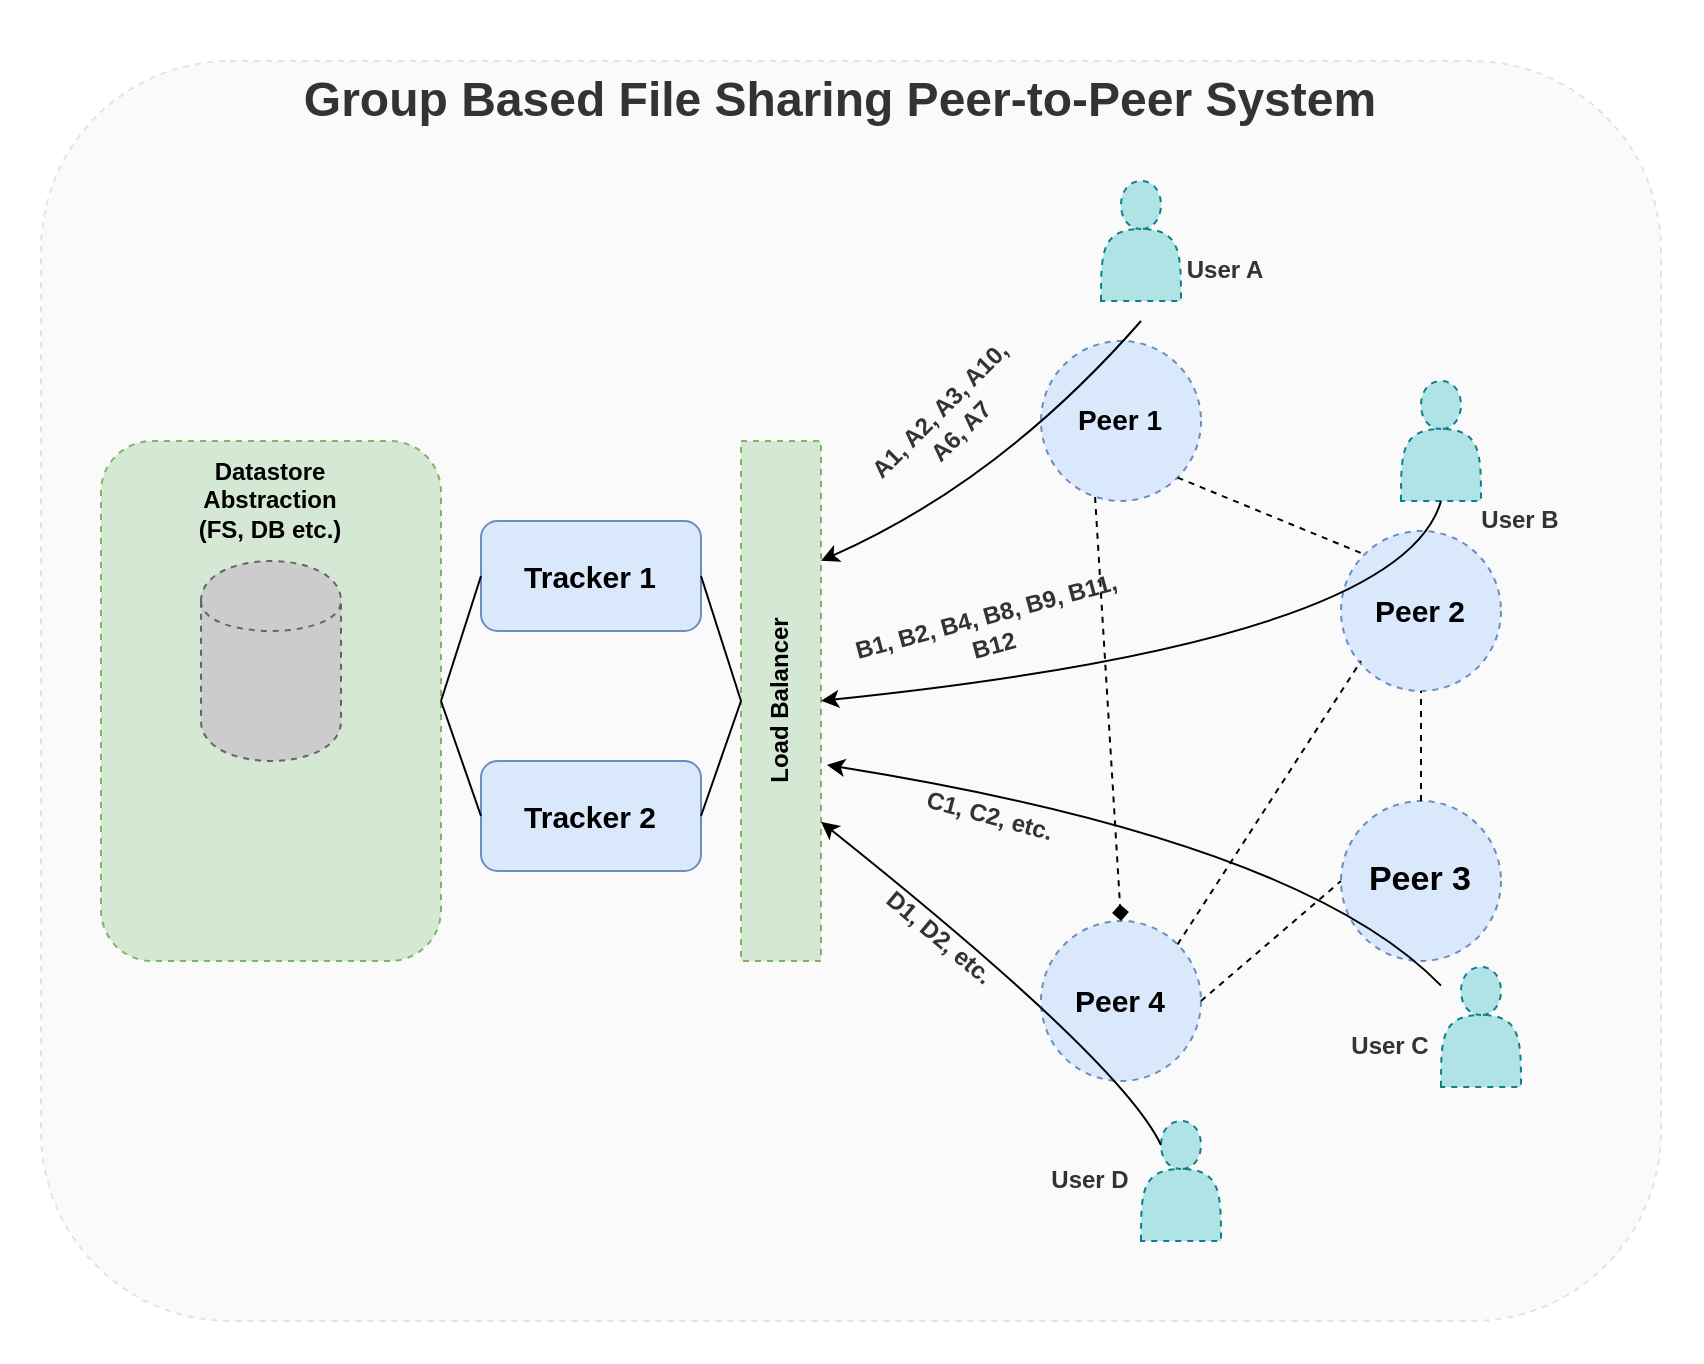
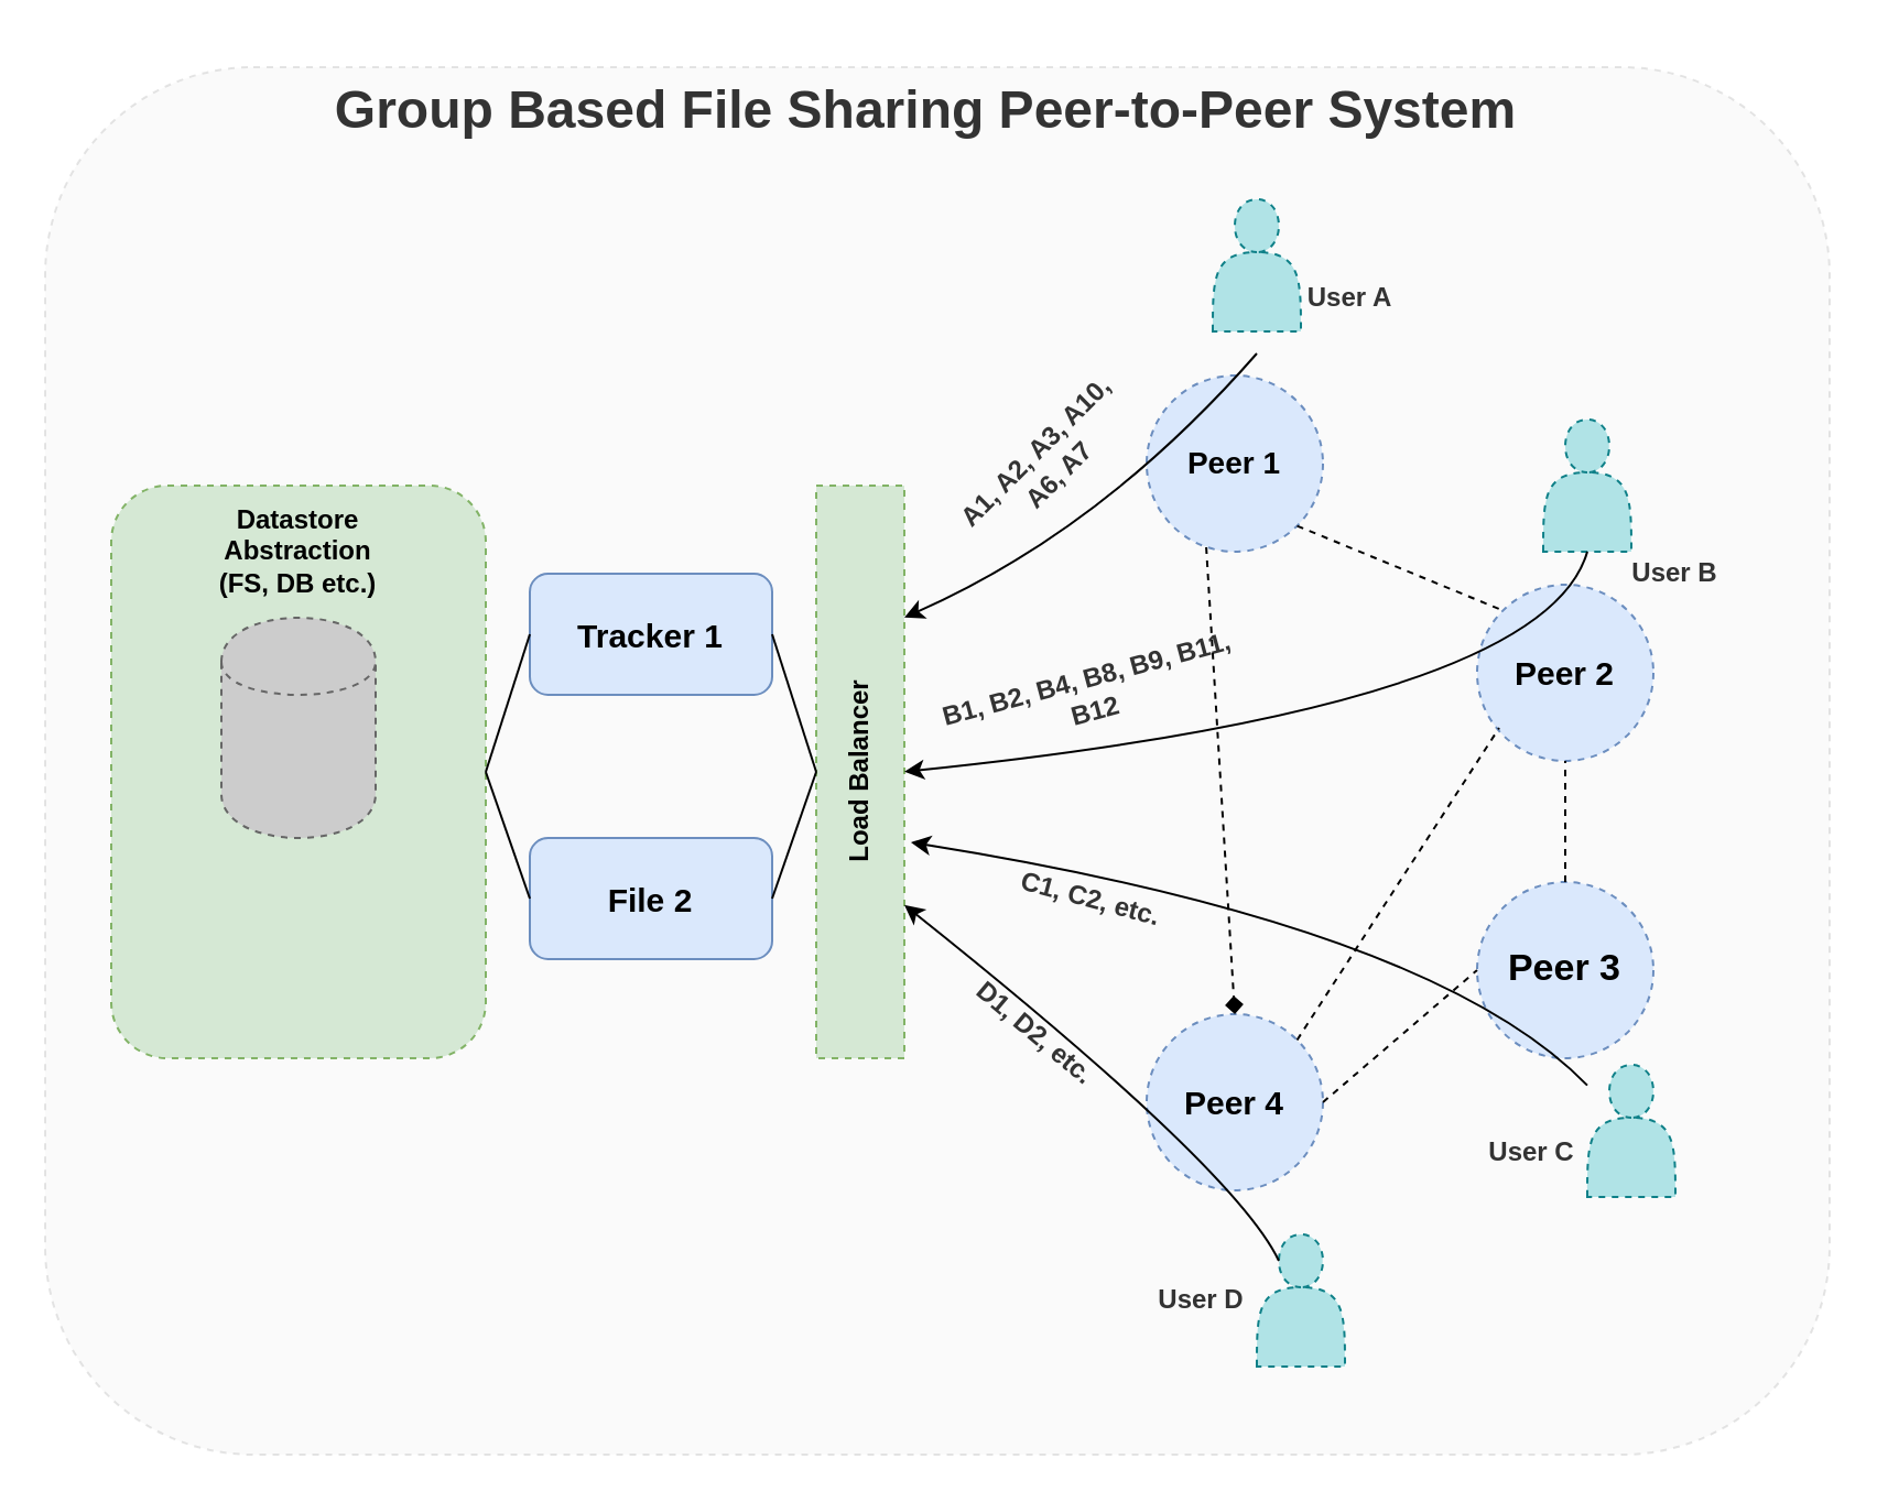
  <mxCell id="0" />
  <mxCell id="1" parent="0" />
  <mxCell id="2" value="" style="rounded=1;whiteSpace=wrap;html=1;dashed=1;fillColor=#CCCCCC;fontSize=24;fontColor=#333333;opacity=10;" vertex="1" parent="1"><mxGeometry x="20" y="30" width="810" height="630" as="geometry" /></mxCell>
  <mxCell id="3" value="" style="rounded=1;whiteSpace=wrap;html=1;dashed=1;fillColor=#d5e8d4;strokeColor=#82b366;" vertex="1" parent="1"><mxGeometry x="50" y="220" width="170" height="260" as="geometry" /></mxCell>
  <mxCell id="4" value="Load Balancer" style="rounded=0;whiteSpace=wrap;html=1;dashed=1;verticalAlign=middle;fontStyle=1;horizontal=0;fillColor=#d5e8d4;strokeColor=#82b366;" vertex="1" parent="1"><mxGeometry x="370" y="220" width="40" height="260" as="geometry" /></mxCell>
- <mxCell id="5" value="Tracker 2" style="rounded=1;whiteSpace=wrap;html=1;fontStyle=1;fillColor=#dae8fc;strokeColor=#6c8ebf;fontSize=15;" vertex="1" parent="1"><mxGeometry x="240" y="380" width="110" height="55" as="geometry" /></mxCell>
+ <mxCell id="5" value="File 2" style="rounded=1;whiteSpace=wrap;html=1;fontStyle=1;fillColor=#dae8fc;strokeColor=#6c8ebf;fontSize=15;" vertex="1" parent="1"><mxGeometry x="240" y="380" width="110" height="55" as="geometry" /></mxCell>
  <mxCell id="6" value="" style="shape=cylinder;whiteSpace=wrap;html=1;boundedLbl=1;backgroundOutline=1;dashed=1;fillColor=#CCCCCC;strokeColor=#666666;fontColor=#333333;" vertex="1" parent="1"><mxGeometry x="100" y="280" width="70" height="100" as="geometry" /></mxCell>
  <mxCell id="7" value="Datastore Abstraction&lt;br&gt;(FS, DB etc.)" style="text;html=1;strokeColor=none;fillColor=none;align=center;verticalAlign=middle;whiteSpace=wrap;rounded=0;dashed=1;fontStyle=1" vertex="1" parent="1"><mxGeometry x="95" y="225" width="80" height="50" as="geometry" /></mxCell>
  <mxCell id="8" value="Tracker 1" style="rounded=1;whiteSpace=wrap;html=1;fontStyle=1;fillColor=#dae8fc;strokeColor=#6c8ebf;fontSize=15;" vertex="1" parent="1"><mxGeometry x="240" y="260" width="110" height="55" as="geometry" /></mxCell>
  <mxCell id="9" value="Peer 1" style="ellipse;whiteSpace=wrap;html=1;aspect=fixed;dashed=1;fillColor=#dae8fc;strokeColor=#6c8ebf;fontStyle=1;fontSize=14;" vertex="1" parent="1"><mxGeometry x="520" y="170" width="80" height="80" as="geometry" /></mxCell>
  <mxCell id="10" value="Peer 2" style="ellipse;whiteSpace=wrap;html=1;aspect=fixed;dashed=1;fillColor=#dae8fc;strokeColor=#6c8ebf;fontStyle=1;fontSize=15;" vertex="1" parent="1"><mxGeometry x="670" y="265" width="80" height="80" as="geometry" /></mxCell>
  <mxCell id="11" value="Peer 3" style="ellipse;whiteSpace=wrap;html=1;aspect=fixed;dashed=1;fillColor=#dae8fc;strokeColor=#6c8ebf;fontStyle=1;fontSize=17;" vertex="1" parent="1"><mxGeometry x="670" y="400" width="80" height="80" as="geometry" /></mxCell>
  <mxCell id="12" value="Peer 4" style="ellipse;whiteSpace=wrap;html=1;aspect=fixed;dashed=1;fillColor=#dae8fc;strokeColor=#6c8ebf;fontStyle=1;fontSize=15;" vertex="1" parent="1"><mxGeometry x="520" y="460" width="80" height="80" as="geometry" /></mxCell>
  <mxCell id="13" value="" style="shape=actor;whiteSpace=wrap;html=1;dashed=1;fillColor=#b0e3e6;strokeColor=#0e8088;" vertex="1" parent="1"><mxGeometry x="550" y="90" width="40" height="60" as="geometry" /></mxCell>
  <mxCell id="14" value="" style="shape=actor;whiteSpace=wrap;html=1;dashed=1;fillColor=#b0e3e6;strokeColor=#0e8088;" vertex="1" parent="1"><mxGeometry x="700" y="190" width="40" height="60" as="geometry" /></mxCell>
  <mxCell id="15" value="" style="shape=actor;whiteSpace=wrap;html=1;dashed=1;fillColor=#b0e3e6;strokeColor=#0e8088;" vertex="1" parent="1"><mxGeometry x="720" y="483" width="40" height="60" as="geometry" /></mxCell>
  <mxCell id="16" value="" style="shape=actor;whiteSpace=wrap;html=1;dashed=1;fillColor=#b0e3e6;strokeColor=#0e8088;" vertex="1" parent="1"><mxGeometry x="570" y="560" width="40" height="60" as="geometry" /></mxCell>
  <mxCell id="17" value="User A" style="text;html=1;strokeColor=none;fillColor=none;align=center;verticalAlign=middle;whiteSpace=wrap;rounded=0;dashed=1;fontColor=#333333;fontStyle=1" vertex="1" parent="1"><mxGeometry x="585" y="130" width="55" height="10" as="geometry" /></mxCell>
  <mxCell id="18" value="User B" style="text;html=1;strokeColor=none;fillColor=none;align=center;verticalAlign=middle;whiteSpace=wrap;rounded=0;dashed=1;fontColor=#333333;fontStyle=1" vertex="1" parent="1"><mxGeometry x="730" y="250" width="60" height="20" as="geometry" /></mxCell>
  <mxCell id="19" value="User C" style="text;html=1;strokeColor=none;fillColor=none;align=center;verticalAlign=middle;whiteSpace=wrap;rounded=0;dashed=1;fontColor=#333333;fontStyle=1" vertex="1" parent="1"><mxGeometry x="670" y="513" width="50" height="20" as="geometry" /></mxCell>
  <mxCell id="20" value="User D" style="text;html=1;strokeColor=none;fillColor=none;align=center;verticalAlign=middle;whiteSpace=wrap;rounded=0;dashed=1;fontColor=#333333;fontStyle=1" vertex="1" parent="1"><mxGeometry x="520" y="580" width="50" height="20" as="geometry" /></mxCell>
  <mxCell id="21" value="" style="curved=1;endArrow=classic;html=1;fontColor=#333333;entryX=0.975;entryY=0.065;entryDx=0;entryDy=0;entryPerimeter=0;" edge="1" parent="1"><mxGeometry width="50" height="50" relative="1" as="geometry"><mxPoint x="570" y="160" as="sourcePoint" /><mxPoint x="410" y="279.9" as="targetPoint" /><Array as="points"><mxPoint x="500" y="240" /></Array></mxGeometry></mxCell>
  <mxCell id="22" value="A1, A2, A3, A10, A6, A7" style="text;html=1;strokeColor=none;fillColor=none;align=center;verticalAlign=middle;whiteSpace=wrap;rounded=0;dashed=1;fontColor=#333333;rotation=-45;fontStyle=1" vertex="1" parent="1"><mxGeometry x="420" y="200" width="110" height="20" as="geometry" /></mxCell>
  <mxCell id="23" value="" style="curved=1;endArrow=classic;html=1;fontColor=#333333;entryX=0.975;entryY=0.065;entryDx=0;entryDy=0;entryPerimeter=0;exitX=0.5;exitY=1;exitDx=0;exitDy=0;" edge="1" parent="1" source="14"><mxGeometry width="50" height="50" relative="1" as="geometry"><mxPoint x="570" y="230" as="sourcePoint" /><mxPoint x="410" y="349.9" as="targetPoint" /><Array as="points"><mxPoint x="700" y="320" /></Array></mxGeometry></mxCell>
  <mxCell id="24" value="B1, B2, B4, B8, B9, B11, B12" style="text;html=1;strokeColor=none;fillColor=none;align=center;verticalAlign=middle;whiteSpace=wrap;rounded=0;dashed=1;fontColor=#333333;rotation=-15;fontStyle=1" vertex="1" parent="1"><mxGeometry x="420" y="303.5" width="150" height="23" as="geometry" /></mxCell>
  <mxCell id="25" value="" style="curved=1;endArrow=classic;html=1;fontColor=#333333;entryX=1.075;entryY=0.623;entryDx=0;entryDy=0;entryPerimeter=0;" edge="1" parent="1" source="15" target="4"><mxGeometry width="50" height="50" relative="1" as="geometry"><mxPoint x="730" y="260" as="sourcePoint" /><mxPoint x="420" y="359.9" as="targetPoint" /><Array as="points"><mxPoint x="650" y="420" /></Array></mxGeometry></mxCell>
  <mxCell id="26" value="" style="curved=1;endArrow=classic;html=1;fontColor=#333333;entryX=0.975;entryY=0.065;entryDx=0;entryDy=0;entryPerimeter=0;exitX=0.25;exitY=0.2;exitDx=0;exitDy=0;exitPerimeter=0;" edge="1" parent="1" source="16"><mxGeometry width="50" height="50" relative="1" as="geometry"><mxPoint x="710" y="542.833" as="sourcePoint" /><mxPoint x="410" y="410.4" as="targetPoint" /><Array as="points"><mxPoint x="560" y="530" /></Array></mxGeometry></mxCell>
  <mxCell id="27" value="" style="endArrow=none;dashed=1;html=1;fontColor=#333333;entryX=0;entryY=0;entryDx=0;entryDy=0;exitX=1;exitY=1;exitDx=0;exitDy=0;" edge="1" parent="1" source="9" target="10"><mxGeometry width="50" height="50" relative="1" as="geometry"><mxPoint x="50" y="690" as="sourcePoint" /><mxPoint x="100" y="640" as="targetPoint" /></mxGeometry></mxCell>
  <mxCell id="28" value="" style="endArrow=diamond;dashed=1;html=1;fontColor=#333333;entryX=0.5;entryY=0;entryDx=0;entryDy=0;exitX=0.338;exitY=0.975;exitDx=0;exitDy=0;exitPerimeter=0;" edge="1" parent="1" source="9" target="12"><mxGeometry width="50" height="50" relative="1" as="geometry"><mxPoint x="601.04" y="263.04" as="sourcePoint" /><mxPoint x="701.716" y="353.284" as="targetPoint" /></mxGeometry></mxCell>
  <mxCell id="29" value="" style="endArrow=none;dashed=1;html=1;fontColor=#333333;exitX=1;exitY=0;exitDx=0;exitDy=0;" edge="1" parent="1" source="12"><mxGeometry width="50" height="50" relative="1" as="geometry"><mxPoint x="50" y="690" as="sourcePoint" /><mxPoint x="680" y="330" as="targetPoint" /></mxGeometry></mxCell>
  <mxCell id="30" value="" style="endArrow=none;dashed=1;html=1;fontColor=#333333;entryX=0;entryY=0.5;entryDx=0;entryDy=0;exitX=1;exitY=0.5;exitDx=0;exitDy=0;" edge="1" parent="1" source="12" target="11"><mxGeometry width="50" height="50" relative="1" as="geometry"><mxPoint x="50" y="690" as="sourcePoint" /><mxPoint x="100" y="640" as="targetPoint" /></mxGeometry></mxCell>
  <mxCell id="31" value="" style="endArrow=none;dashed=1;html=1;fontColor=#333333;entryX=0.5;entryY=1;entryDx=0;entryDy=0;" edge="1" parent="1" source="11" target="10"><mxGeometry width="50" height="50" relative="1" as="geometry"><mxPoint x="610" y="510" as="sourcePoint" /><mxPoint x="680" y="450" as="targetPoint" /></mxGeometry></mxCell>
  <mxCell id="32" value="" style="endArrow=none;html=1;fontColor=#333333;entryX=0;entryY=0.5;entryDx=0;entryDy=0;exitX=1;exitY=0.5;exitDx=0;exitDy=0;" edge="1" parent="1" source="8" target="4"><mxGeometry width="50" height="50" relative="1" as="geometry"><mxPoint x="50" y="690" as="sourcePoint" /><mxPoint x="100" y="640" as="targetPoint" /></mxGeometry></mxCell>
  <mxCell id="33" value="" style="endArrow=none;html=1;fontColor=#333333;exitX=1;exitY=0.5;exitDx=0;exitDy=0;" edge="1" parent="1" source="5"><mxGeometry width="50" height="50" relative="1" as="geometry"><mxPoint x="360" y="297.5" as="sourcePoint" /><mxPoint x="370" y="350" as="targetPoint" /></mxGeometry></mxCell>
  <mxCell id="34" value="" style="endArrow=none;html=1;fontColor=#333333;entryX=0;entryY=0.5;entryDx=0;entryDy=0;exitX=1;exitY=0.5;exitDx=0;exitDy=0;" edge="1" parent="1" source="3" target="8"><mxGeometry width="50" height="50" relative="1" as="geometry"><mxPoint x="50" y="690" as="sourcePoint" /><mxPoint x="100" y="640" as="targetPoint" /></mxGeometry></mxCell>
  <mxCell id="35" value="" style="endArrow=none;html=1;fontColor=#333333;entryX=0;entryY=0.5;entryDx=0;entryDy=0;exitX=1;exitY=0.5;exitDx=0;exitDy=0;" edge="1" parent="1" source="3" target="5"><mxGeometry width="50" height="50" relative="1" as="geometry"><mxPoint x="230" y="360" as="sourcePoint" /><mxPoint x="250" y="297.5" as="targetPoint" /></mxGeometry></mxCell>
  <mxCell id="36" value="Group Based File Sharing Peer-to-Peer System" style="text;html=1;strokeColor=none;fillColor=none;align=center;verticalAlign=middle;whiteSpace=wrap;rounded=0;dashed=1;fontColor=#333333;fontSize=24;fontStyle=1" vertex="1" parent="1"><mxGeometry x="120" y="20" width="600" height="60" as="geometry" /></mxCell>
  <mxCell id="37" value="C1, C2, etc." style="text;html=1;strokeColor=none;fillColor=none;align=center;verticalAlign=middle;whiteSpace=wrap;rounded=0;dashed=1;fontColor=#333333;rotation=15;fontStyle=1" vertex="1" parent="1"><mxGeometry x="420" y="396" width="150" height="23" as="geometry" /></mxCell>
  <mxCell id="38" value="D1, D2, etc." style="text;html=1;strokeColor=none;fillColor=none;align=center;verticalAlign=middle;whiteSpace=wrap;rounded=0;dashed=1;fontColor=#333333;rotation=40;fontStyle=1" vertex="1" parent="1"><mxGeometry x="395" y="457" width="150" height="23" as="geometry" /></mxCell>
